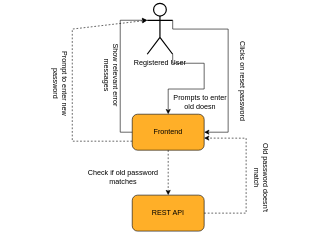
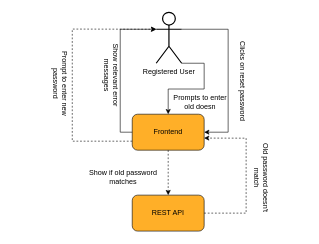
  <mxCell id="0" />
  <mxCell id="1" parent="0" />
  <mxCell id="2" value="" style="group;fontSize=12;" parent="1" vertex="1" connectable="0"><mxGeometry x="220" y="190" width="120" height="60" as="geometry" /></mxCell>
  <mxCell id="3" value="" style="rounded=1;whiteSpace=wrap;html=1;fillColor=#FFAF28;fontSize=12;" parent="2" vertex="1"><mxGeometry width="120" height="60" as="geometry" /></mxCell>
  <mxCell id="4" value="&lt;font style=&quot;font-size: 12px;&quot;&gt;Frontend&lt;/font&gt;" style="text;html=1;strokeColor=none;fillColor=none;align=center;verticalAlign=middle;whiteSpace=wrap;rounded=0;fontSize=12;" parent="2" vertex="1"><mxGeometry x="30" y="15" width="60" height="30" as="geometry" /></mxCell>
  <mxCell id="5" value="" style="group;fontSize=12;" parent="1" vertex="1" connectable="0"><mxGeometry x="220" y="325" width="120" height="60" as="geometry" /></mxCell>
  <mxCell id="6" value="" style="rounded=1;whiteSpace=wrap;html=1;fillColor=#FFAF28;fontSize=12;" parent="5" vertex="1"><mxGeometry width="120" height="60" as="geometry" /></mxCell>
  <mxCell id="7" value="&lt;font style=&quot;font-size: 12px;&quot;&gt;REST API&lt;/font&gt;" style="text;html=1;strokeColor=none;fillColor=none;align=center;verticalAlign=middle;whiteSpace=wrap;rounded=0;fontSize=12;" parent="5" vertex="1"><mxGeometry x="30" y="15" width="60" height="30" as="geometry" /></mxCell>
  <mxCell id="8" style="edgeStyle=orthogonalEdgeStyle;rounded=0;orthogonalLoop=1;jettySize=auto;html=1;exitX=1;exitY=0.333;exitDx=0;exitDy=0;exitPerimeter=0;" edge="1" parent="1" source="10"><mxGeometry relative="1" as="geometry"><mxPoint x="340" y="220" as="targetPoint" /><Array as="points"><mxPoint x="380" y="48" /><mxPoint x="380" y="220" /></Array></mxGeometry></mxCell>
  <mxCell id="9" style="edgeStyle=orthogonalEdgeStyle;rounded=0;orthogonalLoop=1;jettySize=auto;html=1;exitX=1;exitY=1;exitDx=0;exitDy=0;exitPerimeter=0;" edge="1" parent="1" source="10" target="3"><mxGeometry relative="1" as="geometry"><Array as="points"><mxPoint x="340" y="105" /><mxPoint x="340" y="148" /><mxPoint x="280" y="148" /></Array></mxGeometry></mxCell>
- <mxCell id="10" value="Registered User" style="shape=umlActor;verticalLabelPosition=bottom;verticalAlign=top;html=1;outlineConnect=0;rounded=1;strokeWidth=2;fontSize=12;" parent="1" vertex="1"><mxGeometry x="245" y="5" width="42.5" height="85" as="geometry" /></mxCell>
+ <mxCell id="10" value="Registered User" style="shape=umlActor;verticalLabelPosition=bottom;verticalAlign=top;html=1;outlineConnect=0;rounded=1;strokeWidth=2;fontSize=12;" parent="1" vertex="1"><mxGeometry x="260" y="20" width="42.5" height="85" as="geometry" /></mxCell>
  <mxCell id="11" value="&lt;span style=&quot;background-color: rgb(255 , 255 , 255) ; font-size: 12px&quot;&gt;Clicks on reset password&lt;/span&gt;" style="text;html=1;strokeColor=none;fillColor=none;align=center;verticalAlign=middle;whiteSpace=wrap;rounded=0;fontSize=12;rotation=90;" parent="1" vertex="1"><mxGeometry x="330" y="120" width="150" height="30" as="geometry" /></mxCell>
  <mxCell id="12" value="&lt;span style=&quot;background-color: rgb(255 , 255 , 255)&quot;&gt;Prompts to enter old doesn&lt;/span&gt;" style="text;html=1;strokeColor=none;fillColor=none;align=center;verticalAlign=middle;whiteSpace=wrap;rounded=0;fontSize=12;" parent="1" vertex="1"><mxGeometry x="286" y="154" width="95" height="30" as="geometry" /></mxCell>
  <mxCell id="13" value="&lt;span style=&quot;background-color: rgb(255, 255, 255); font-size: 12px;&quot;&gt;Show relevant error messages&lt;/span&gt;" style="text;html=1;strokeColor=none;fillColor=none;align=center;verticalAlign=middle;whiteSpace=wrap;rounded=0;fontSize=12;rotation=90;" parent="1" vertex="1"><mxGeometry x="110" y="110" width="150" height="30" as="geometry" /></mxCell>
  <mxCell id="14" value="&lt;span style=&quot;background-color: rgb(255 , 255 , 255) ; font-size: 12px&quot;&gt;Prompt to enter new password&lt;/span&gt;" style="text;html=1;strokeColor=none;fillColor=none;align=center;verticalAlign=middle;whiteSpace=wrap;rounded=0;fontSize=12;rotation=90;" parent="1" vertex="1"><mxGeometry x="20" y="124" width="160" height="30" as="geometry" /></mxCell>
  <mxCell id="15" style="edgeStyle=orthogonalEdgeStyle;rounded=0;orthogonalLoop=1;jettySize=auto;html=1;exitX=0;exitY=0.5;exitDx=0;exitDy=0;entryX=0;entryY=0.333;entryDx=0;entryDy=0;entryPerimeter=0;" edge="1" parent="1" source="3" target="10"><mxGeometry relative="1" as="geometry" /></mxCell>
  <mxCell id="16" value="" style="endArrow=classic;html=1;rounded=0;strokeWidth=1;jumpSize=6;dashed=1;fontSize=12;exitX=0.5;exitY=1;exitDx=0;exitDy=0;entryX=0.5;entryY=0;entryDx=0;entryDy=0;" edge="1" parent="1" source="3" target="6"><mxGeometry width="50" height="50" relative="1" as="geometry"><mxPoint x="260" y="300" as="sourcePoint" /><mxPoint x="92.5" y="300" as="targetPoint" /></mxGeometry></mxCell>
  <mxCell id="17" value="" style="endArrow=classic;html=1;rounded=0;strokeWidth=1;jumpSize=6;dashed=1;fontSize=12;exitX=1;exitY=0.5;exitDx=0;exitDy=0;entryX=0.999;entryY=0.664;entryDx=0;entryDy=0;entryPerimeter=0;" edge="1" parent="1" source="6" target="3"><mxGeometry width="50" height="50" relative="1" as="geometry"><mxPoint x="415" y="250" as="sourcePoint" /><mxPoint x="415" y="325" as="targetPoint" /><Array as="points"><mxPoint x="410" y="355" /><mxPoint x="410" y="230" /></Array></mxGeometry></mxCell>
  <mxCell id="18" value="" style="endArrow=classic;html=1;rounded=0;strokeWidth=1;jumpSize=6;dashed=1;fontSize=12;exitX=0;exitY=0.75;exitDx=0;exitDy=0;entryX=0;entryY=0.333;entryDx=0;entryDy=0;entryPerimeter=0;" edge="1" parent="1" source="3" target="10"><mxGeometry width="50" height="50" relative="1" as="geometry"><mxPoint x="90.12" y="180" as="sourcePoint" /><mxPoint x="250" y="55" as="targetPoint" /><Array as="points"><mxPoint x="120" y="235" /><mxPoint x="120" y="48" /></Array></mxGeometry></mxCell>
- <mxCell id="19" value="&lt;span style=&quot;background-color: rgb(255 , 255 , 255) ; font-size: 12px&quot;&gt;Check if old password matches&lt;/span&gt;" style="text;html=1;strokeColor=none;fillColor=none;align=center;verticalAlign=middle;whiteSpace=wrap;rounded=0;fontSize=12;" vertex="1" parent="1"><mxGeometry x="130" y="280" width="150" height="30" as="geometry" /></mxCell>
+ <mxCell id="19" value="&lt;span style=&quot;background-color: rgb(255 , 255 , 255) ; font-size: 12px&quot;&gt;Show if old password matches&lt;/span&gt;" style="text;html=1;strokeColor=none;fillColor=none;align=center;verticalAlign=middle;whiteSpace=wrap;rounded=0;fontSize=12;" vertex="1" parent="1"><mxGeometry x="130" y="280" width="150" height="30" as="geometry" /></mxCell>
  <mxCell id="20" value="&lt;span style=&quot;background-color: rgb(255 , 255 , 255) ; font-size: 12px&quot;&gt;Old password doesn't match&lt;/span&gt;" style="text;html=1;strokeColor=none;fillColor=none;align=center;verticalAlign=middle;whiteSpace=wrap;rounded=0;fontSize=12;rotation=90;" vertex="1" parent="1"><mxGeometry x="360" y="282.399" width="150" height="27.6" as="geometry" /></mxCell>
